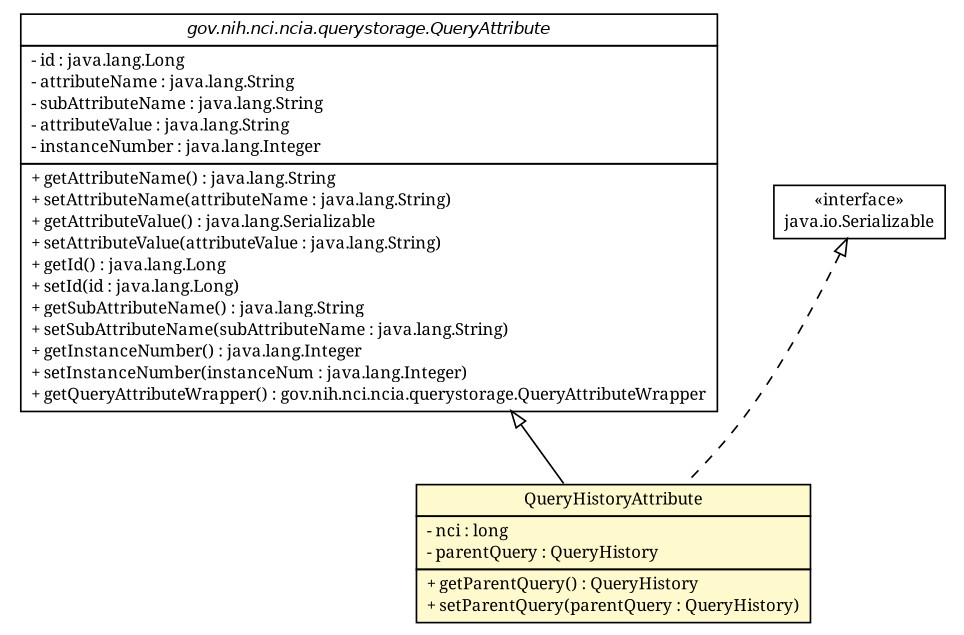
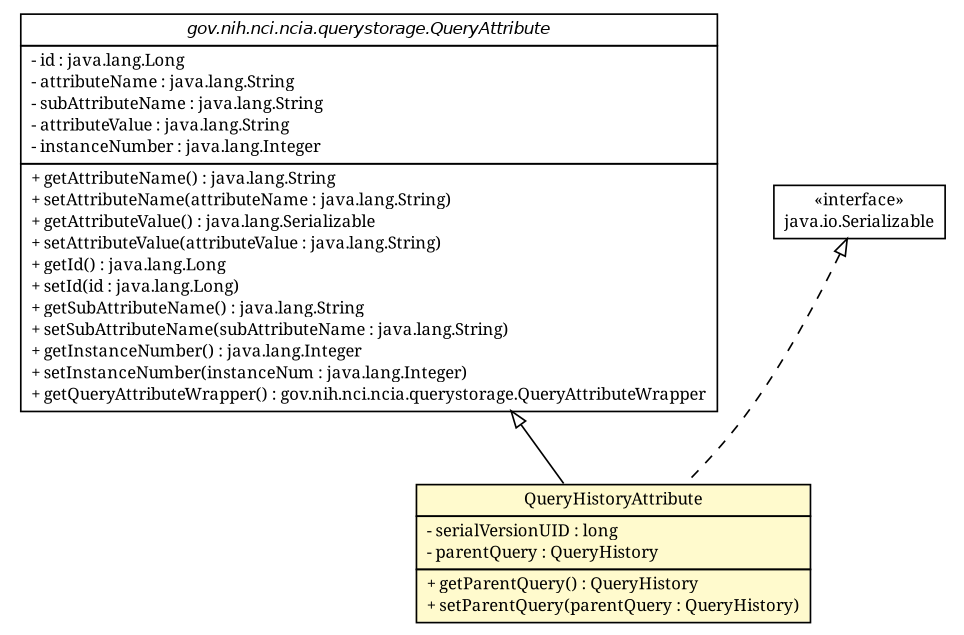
  digraph {
    fontname="Noto Serif"
    node [fontcolor=black fontname="Noto Serif" fontsize=10.0 shape=plaintext]
    edge [arrowtail=empty dir=back fontname="Noto Serif" fontsize=10 headport=p labelfontname=Helvetica labelfontsize=10 tailport=p]
    n1 [label=<<table border="0" cellborder="1" cellspacing="0" cellpadding="2" port="p" href="../querystorage/QueryAttribute.html"> 		<tr><td><table border="0" cellspacing="0" cellpadding="1"> 			<tr><td><font face="Helvetica-Oblique"> gov.nih.nci.ncia.querystorage.QueryAttribute </font></td></tr> 		</table></td></tr> 		<tr><td><table border="0" cellspacing="0" cellpadding="1"> 			<tr><td align="left"> - id : java.lang.Long </td></tr> 			<tr><td align="left"> - attributeName : java.lang.String </td></tr> 			<tr><td align="left"> - subAttributeName : java.lang.String </td></tr> 			<tr><td align="left"> - attributeValue : java.lang.String </td></tr> 			<tr><td align="left"> - instanceNumber : java.lang.Integer </td></tr> 		</table></td></tr> 		<tr><td><table border="0" cellspacing="0" cellpadding="1"> 			<tr><td align="left"> + getAttributeName() : java.lang.String </td></tr> 			<tr><td align="left"> + setAttributeName(attributeName : java.lang.String) </td></tr> 			<tr><td align="left"> + getAttributeValue() : java.lang.Serializable </td></tr> 			<tr><td align="left"> + setAttributeValue(attributeValue : java.lang.String) </td></tr> 			<tr><td align="left"> + getId() : java.lang.Long </td></tr> 			<tr><td align="left"> + setId(id : java.lang.Long) </td></tr> 			<tr><td align="left"> + getSubAttributeName() : java.lang.String </td></tr> 			<tr><td align="left"> + setSubAttributeName(subAttributeName : java.lang.String) </td></tr> 			<tr><td align="left"> + getInstanceNumber() : java.lang.Integer </td></tr> 			<tr><td align="left"> + setInstanceNumber(instanceNum : java.lang.Integer) </td></tr> 			<tr><td align="left"> + getQueryAttributeWrapper() : gov.nih.nci.ncia.querystorage.QueryAttributeWrapper </td></tr> 		</table></td></tr> 		</table>>]
-   n2 [label=<<table border="0" cellborder="1" cellspacing="0" cellpadding="2" port="p" bgcolor="lemonChiffon" href="./QueryHistoryAttribute.html"> 		<tr><td><table border="0" cellspacing="0" cellpadding="1"> 			<tr><td> QueryHistoryAttribute </td></tr> 		</table></td></tr> 		<tr><td><table border="0" cellspacing="0" cellpadding="1"> 			<tr><td align="left"> - nci : long </td></tr> 			<tr><td align="left"> - parentQuery : QueryHistory </td></tr> 		</table></td></tr> 		<tr><td><table border="0" cellspacing="0" cellpadding="1"> 			<tr><td align="left"> + getParentQuery() : QueryHistory </td></tr> 			<tr><td align="left"> + setParentQuery(parentQuery : QueryHistory) </td></tr> 		</table></td></tr> 		</table>>]
+   n2 [label=<<table border="0" cellborder="1" cellspacing="0" cellpadding="2" port="p" bgcolor="lemonChiffon" href="./QueryHistoryAttribute.html"> 		<tr><td><table border="0" cellspacing="0" cellpadding="1"> 			<tr><td> QueryHistoryAttribute </td></tr> 		</table></td></tr> 		<tr><td><table border="0" cellspacing="0" cellpadding="1"> 			<tr><td align="left"> - serialVersionUID : long </td></tr> 			<tr><td align="left"> - parentQuery : QueryHistory </td></tr> 		</table></td></tr> 		<tr><td><table border="0" cellspacing="0" cellpadding="1"> 			<tr><td align="left"> + getParentQuery() : QueryHistory </td></tr> 			<tr><td align="left"> + setParentQuery(parentQuery : QueryHistory) </td></tr> 		</table></td></tr> 		</table>>]
    n3 [label=<<table border="0" cellborder="1" cellspacing="0" cellpadding="2" port="p" href="http://java.sun.com/j2se/1.4.2/docs/api/java/io/Serializable.html"> 		<tr><td><table border="0" cellspacing="0" cellpadding="1"> 			<tr><td> &laquo;interface&raquo; </td></tr> 			<tr><td> java.io.Serializable </td></tr> 		</table></td></tr> 		</table>>]
    n1 -> n2
    n3 -> n2 [style=dashed]
  }
